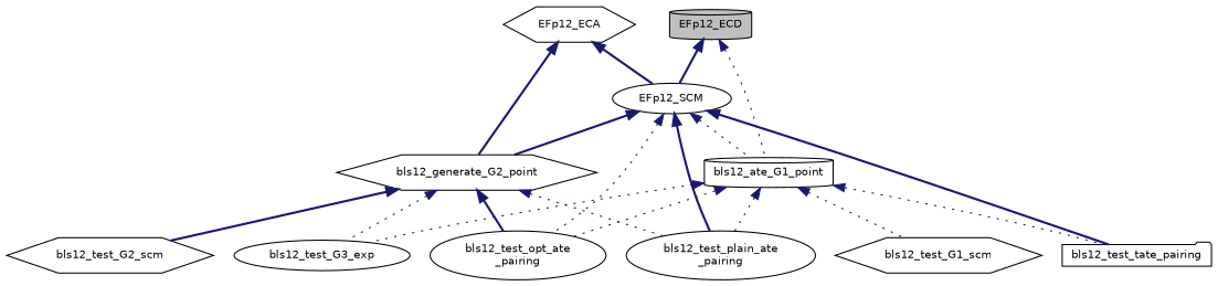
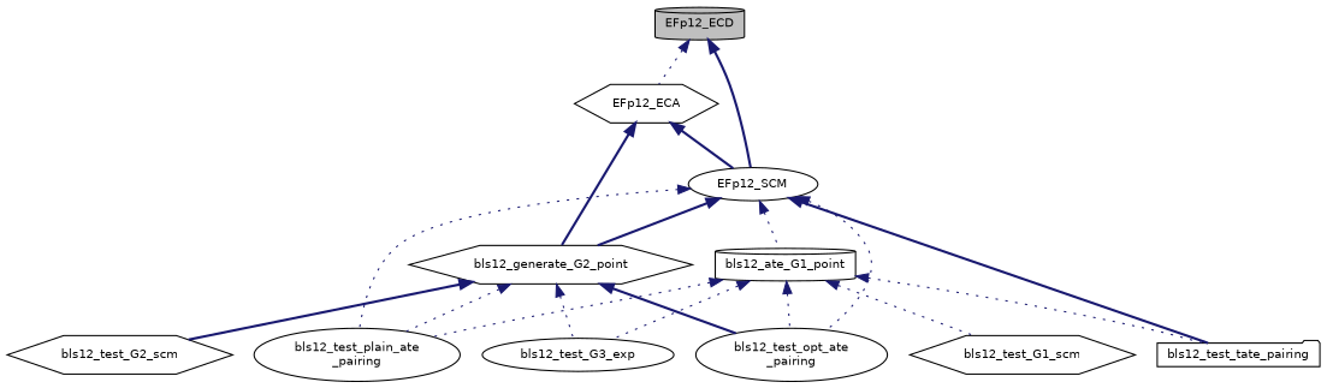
  digraph {
    rankdir=TB
    node [color=black fillcolor=white fontname=Helvetica fontsize=10 shape=hexagon style=filled]
    edge [color=midnightblue dir=back fontname=Helvetica fontsize=10 labelfontname=Helvetica labelfontsize=10 style=dotted]
    n1 [fillcolor=grey75 fontcolor=black height=0.2 label=EFp12_ECD shape=cylinder width=0.4]
    n2 [height=0.2 label=EFp12_ECA width=0.4]
    n3 [height=0.2 label=EFp12_SCM shape=ellipse width=0.4]
    n4 [height=0.2 label=bls12_generate_G2_point width=0.4]
    n5 [height=0.2 label="bls12_test_opt_ate\l_pairing" shape=ellipse width=0.4]
    n6 [height=0.2 label="bls12_test_plain_ate\l_pairing" shape=ellipse width=0.4]
    n7 [height=0.2 label=bls12_ate_G1_point shape=cylinder width=0.4]
    n8 [height=0.2 label=bls12_test_tate_pairing shape=folder width=0.4]
    n9 [height=0.2 label=bls12_test_G2_scm width=0.4]
    n10 [height=0.2 label=bls12_test_G3_exp shape=ellipse width=0.4]
    n11 [height=0.2 label=bls12_test_G1_scm width=0.4]
-   n1 -> n7
+   n1 -> n2
    n1 -> n3 [style=bold]
    n2 -> n3 [style=bold]
    n2 -> n4 [style=bold]
    n3 -> n4 [style=bold]
    n3 -> n5
-   n3 -> n6 [style=bold]
+   n3 -> n6
    n3 -> n7
    n3 -> n8 [style=bold]
    n4 -> n5 [style=bold]
    n4 -> n6
    n4 -> n9 [style=bold]
    n4 -> n10
    n7 -> n5
    n7 -> n6
    n7 -> n8
    n7 -> n10
    n7 -> n11
  }
